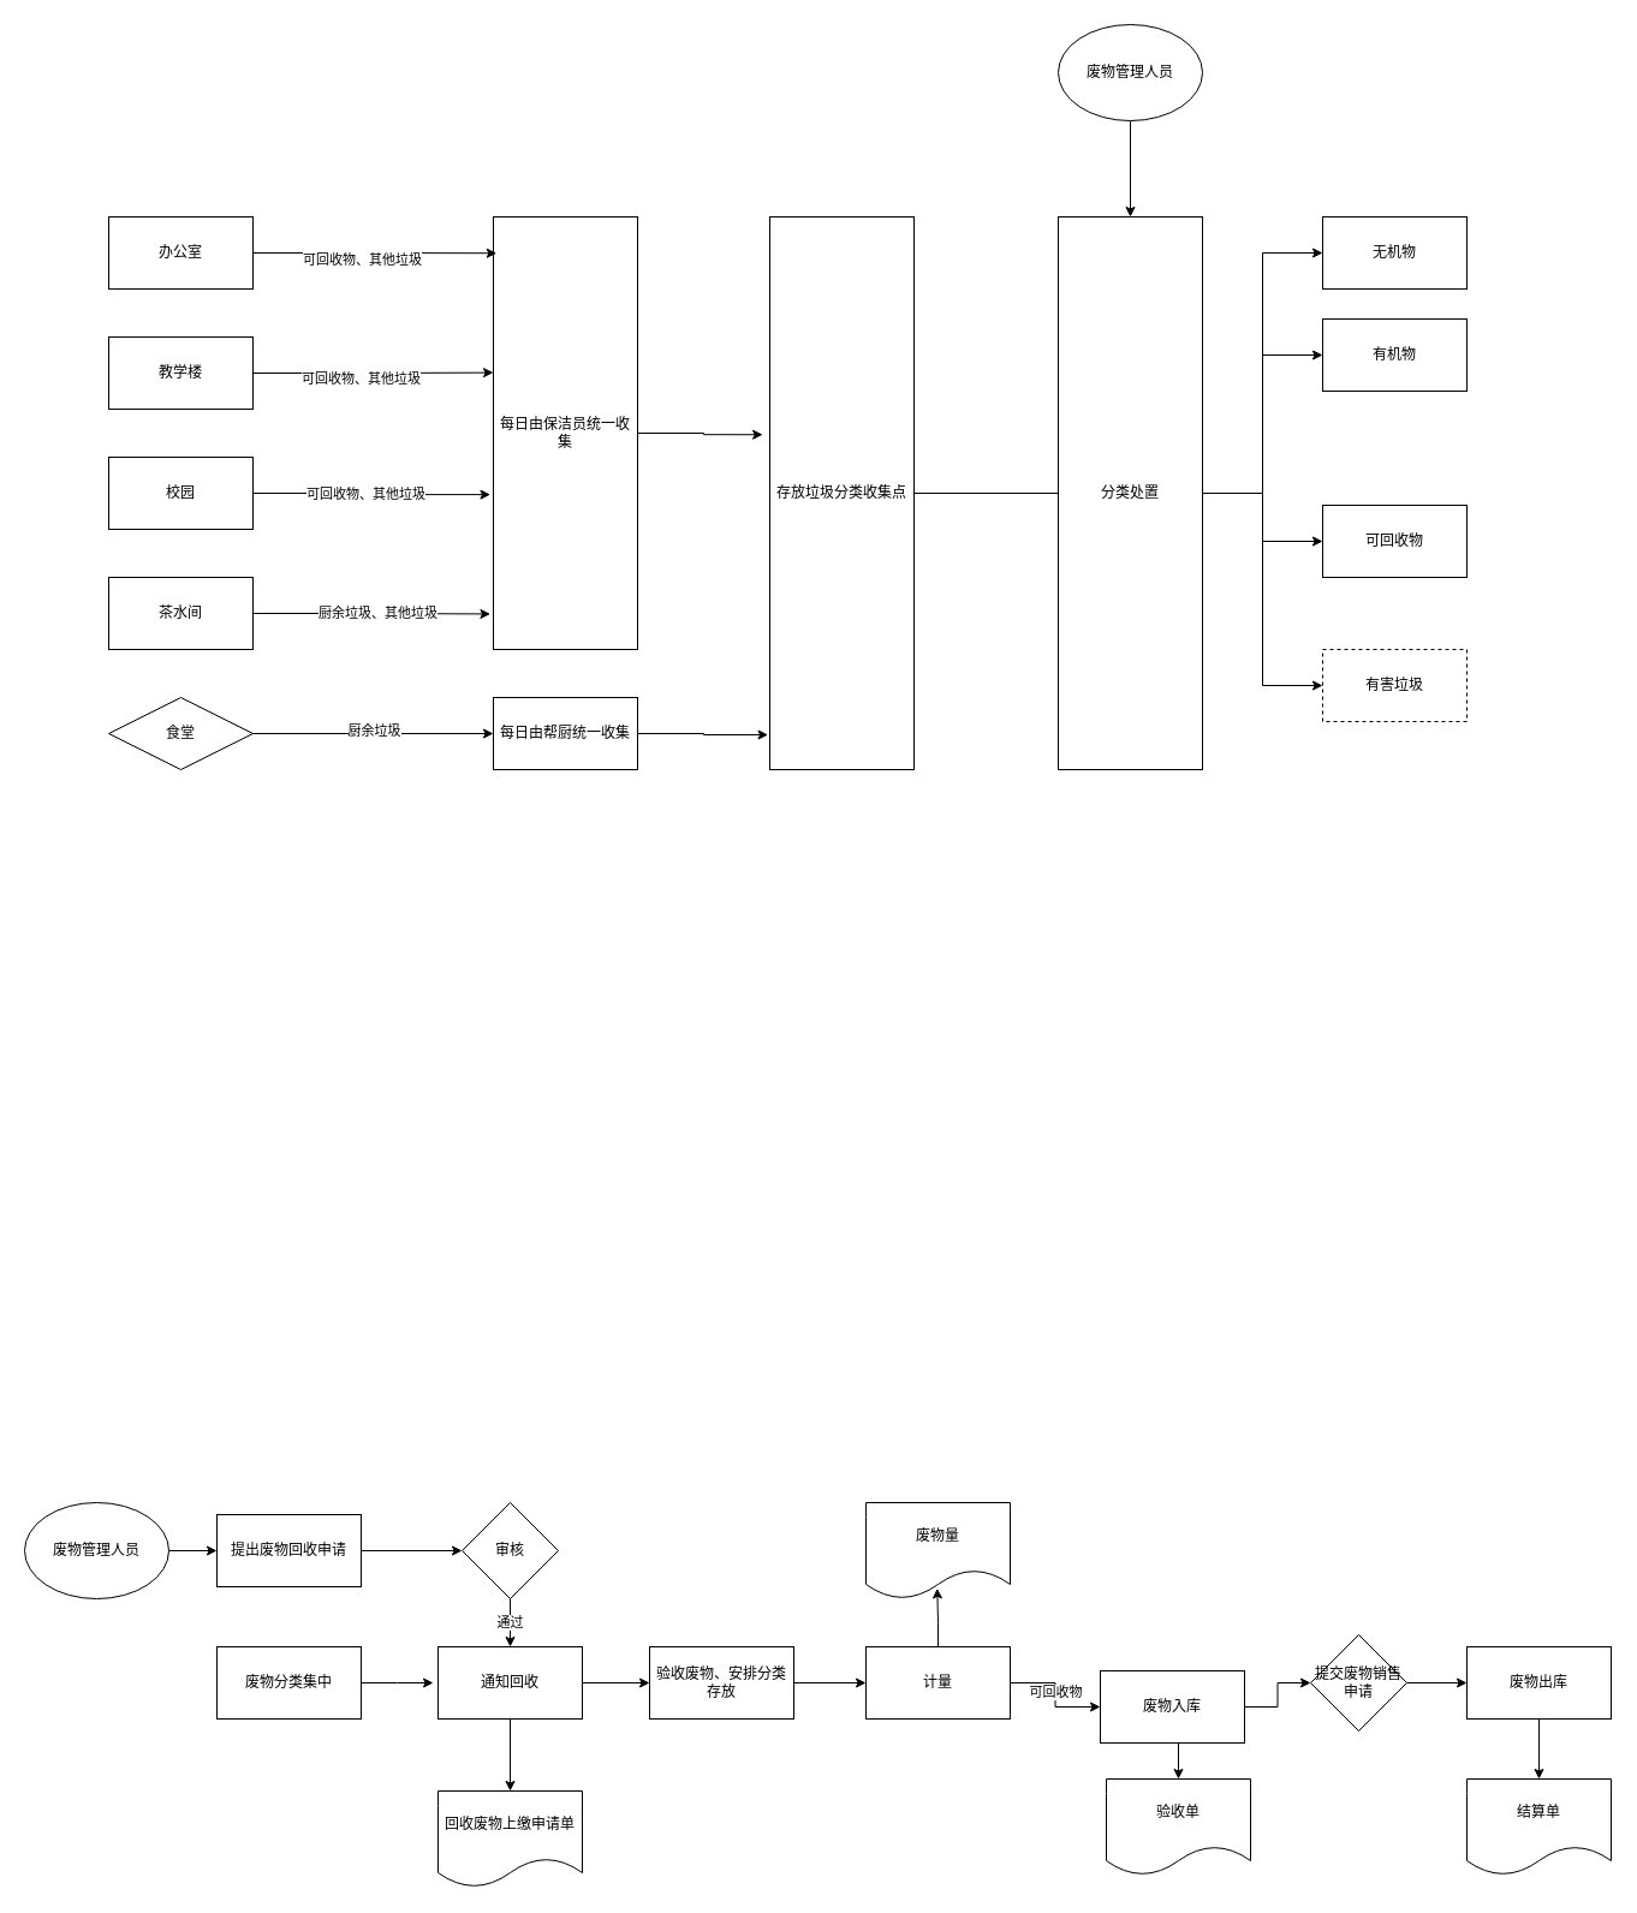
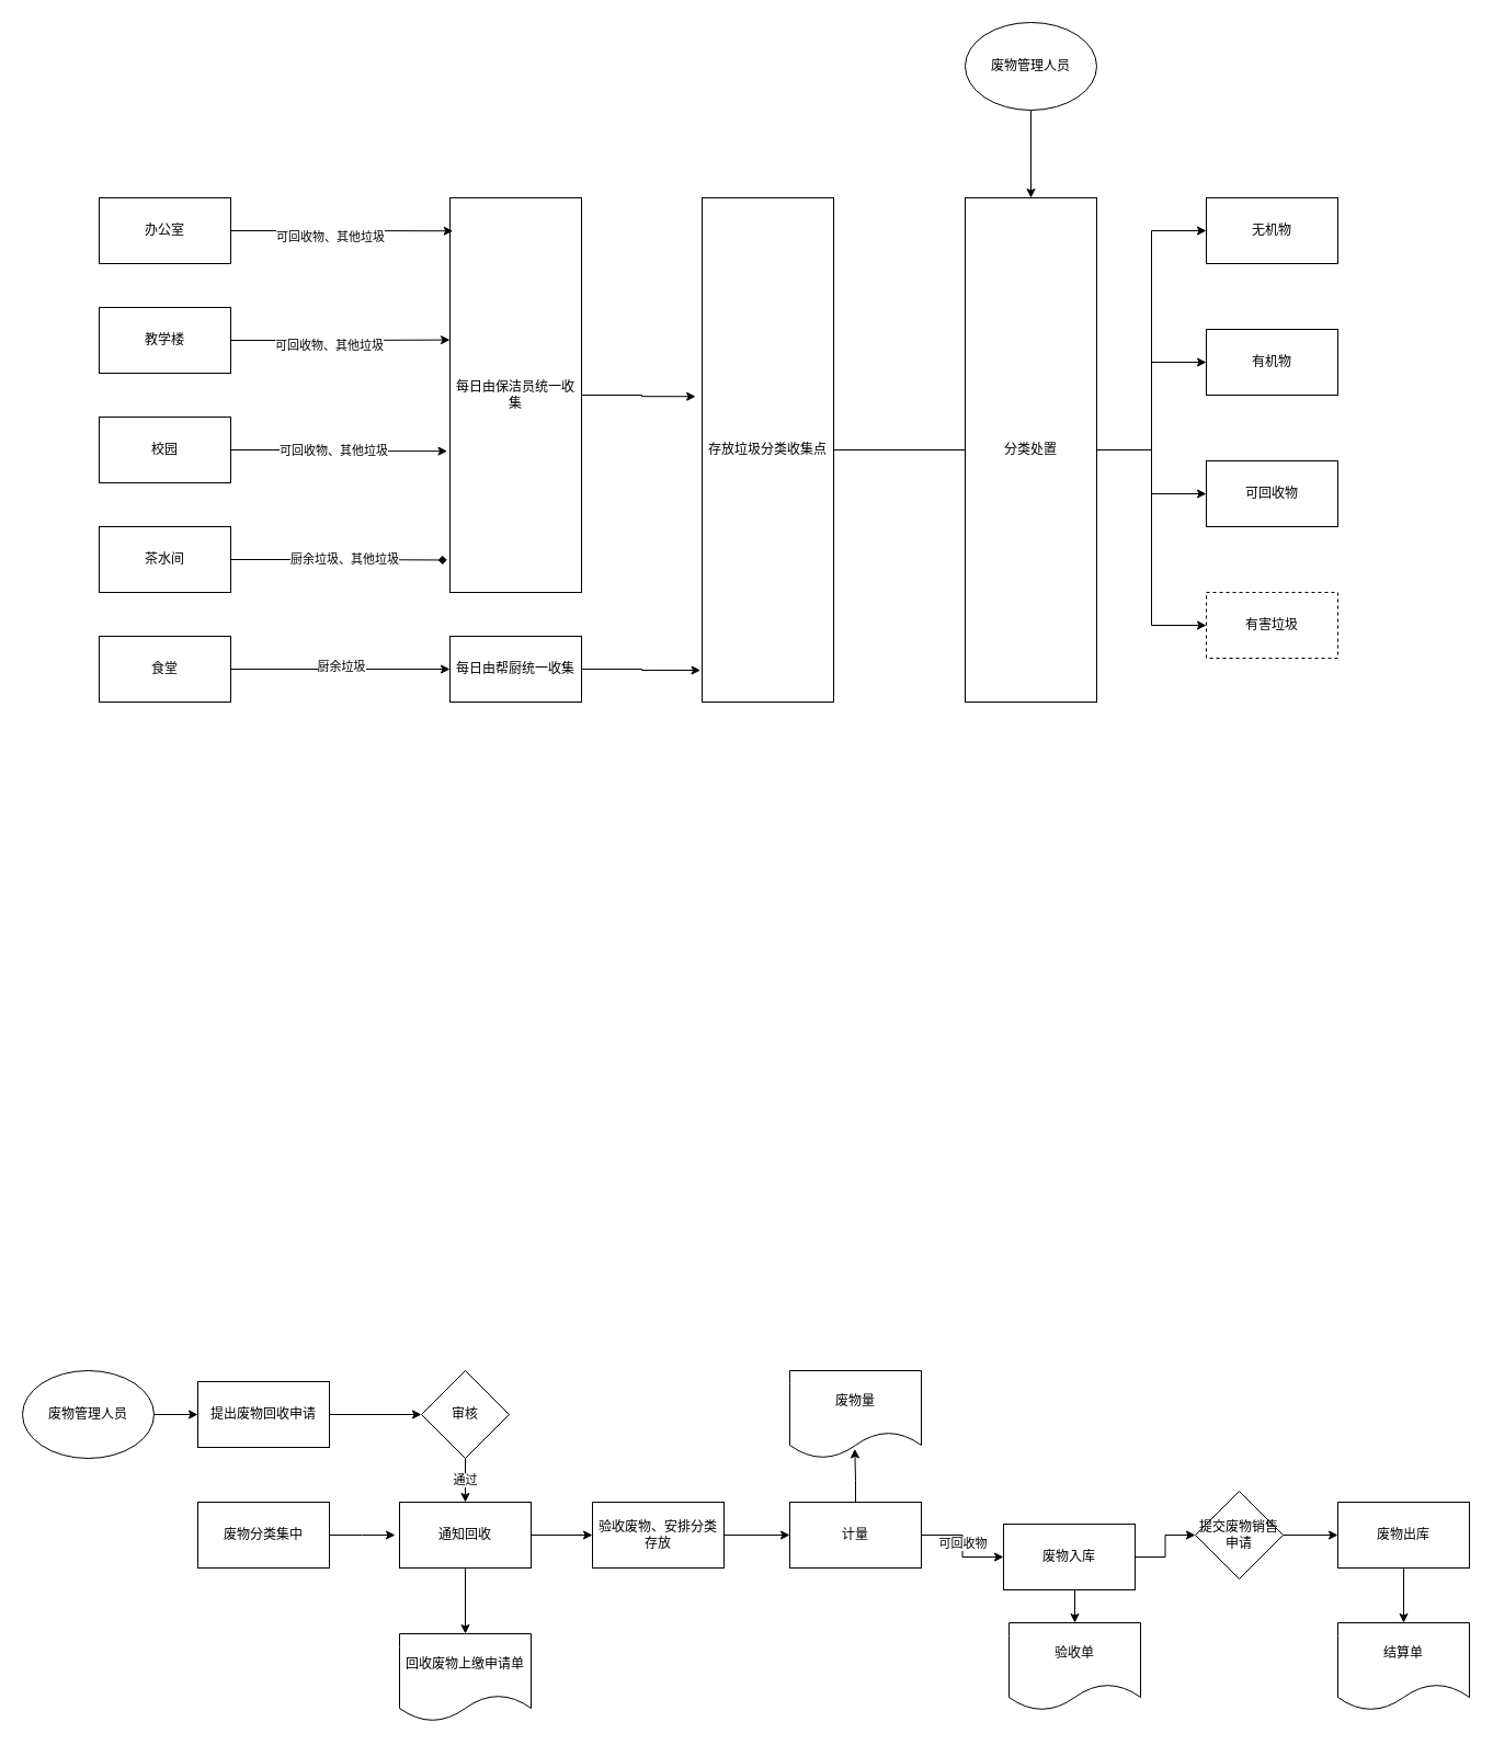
  <mxCell id="0" />
  <mxCell id="1" parent="0" />
  <mxCell id="2" value="办公室" style="rounded=0;whiteSpace=wrap;html=1;" vertex="1" parent="1"><mxGeometry x="90" y="180" width="120" height="60" as="geometry" /></mxCell>
  <mxCell id="3" value="教学楼" style="rounded=0;whiteSpace=wrap;html=1;" vertex="1" parent="1"><mxGeometry x="90" y="280" width="120" height="60" as="geometry" /></mxCell>
  <mxCell id="4" value="校园" style="rounded=0;whiteSpace=wrap;html=1;" vertex="1" parent="1"><mxGeometry x="90" y="380" width="120" height="60" as="geometry" /></mxCell>
  <mxCell id="5" value="茶水间" style="rounded=0;whiteSpace=wrap;html=1;" vertex="1" parent="1"><mxGeometry x="90" y="480" width="120" height="60" as="geometry" /></mxCell>
  <mxCell id="6" style="edgeStyle=orthogonalEdgeStyle;rounded=0;orthogonalLoop=1;jettySize=auto;html=1;exitX=1;exitY=0.5;exitDx=0;exitDy=0;entryX=0;entryY=0.5;entryDx=0;entryDy=0;" edge="1" parent="1" source="8" target="10"><mxGeometry relative="1" as="geometry" /></mxCell>
  <mxCell id="7" value="厨余垃圾" style="edgeLabel;html=1;align=center;verticalAlign=middle;resizable=0;points=[];" vertex="1" connectable="0" parent="6"><mxGeometry x="-0.003" y="3" relative="1" as="geometry"><mxPoint as="offset" /></mxGeometry></mxCell>
- <mxCell id="8" value="食堂" style="rhombus;whiteSpace=wrap;html=1;" vertex="1" parent="1"><mxGeometry x="90" y="580" width="120" height="60" as="geometry" /></mxCell>
+ <mxCell id="8" value="食堂" style="rounded=0;whiteSpace=wrap;html=1;" vertex="1" parent="1"><mxGeometry x="90" y="580" width="120" height="60" as="geometry" /></mxCell>
  <mxCell id="9" value="每日由保洁员统一收集" style="rounded=0;whiteSpace=wrap;html=1;" vertex="1" parent="1"><mxGeometry x="410" y="180" width="120" height="360" as="geometry" /></mxCell>
  <mxCell id="10" value="每日由帮厨统一收集" style="rounded=0;whiteSpace=wrap;html=1;" vertex="1" parent="1"><mxGeometry x="410" y="580" width="120" height="60" as="geometry" /></mxCell>
  <mxCell id="11" style="edgeStyle=orthogonalEdgeStyle;rounded=0;orthogonalLoop=1;jettySize=auto;html=1;exitX=1;exitY=0.5;exitDx=0;exitDy=0;entryX=0.023;entryY=0.084;entryDx=0;entryDy=0;entryPerimeter=0;" edge="1" parent="1" source="2" target="9"><mxGeometry relative="1" as="geometry" /></mxCell>
  <mxCell id="12" value="可回收物、其他垃圾" style="edgeLabel;html=1;align=center;verticalAlign=middle;resizable=0;points=[];" vertex="1" connectable="0" parent="11"><mxGeometry x="-0.096" y="-5" relative="1" as="geometry"><mxPoint x="-2" as="offset" /></mxGeometry></mxCell>
  <mxCell id="13" style="edgeStyle=orthogonalEdgeStyle;rounded=0;orthogonalLoop=1;jettySize=auto;html=1;exitX=1;exitY=0.5;exitDx=0;exitDy=0;entryX=0;entryY=0.5;entryDx=0;entryDy=0;endArrow=none;" edge="1" parent="1" source="14" target="19"><mxGeometry relative="1" as="geometry" /></mxCell>
  <mxCell id="14" value="存放垃圾分类收集点" style="rounded=0;whiteSpace=wrap;html=1;" vertex="1" parent="1"><mxGeometry x="640" y="180" width="120" height="460" as="geometry" /></mxCell>
  <mxCell id="15" style="edgeStyle=orthogonalEdgeStyle;rounded=0;orthogonalLoop=1;jettySize=auto;html=1;exitX=1;exitY=0.5;exitDx=0;exitDy=0;entryX=0;entryY=0.5;entryDx=0;entryDy=0;" edge="1" parent="1" source="19" target="25"><mxGeometry relative="1" as="geometry" /></mxCell>
  <mxCell id="16" style="edgeStyle=orthogonalEdgeStyle;rounded=0;orthogonalLoop=1;jettySize=auto;html=1;exitX=1;exitY=0.5;exitDx=0;exitDy=0;entryX=0;entryY=0.5;entryDx=0;entryDy=0;" edge="1" parent="1" source="19" target="24"><mxGeometry relative="1" as="geometry" /></mxCell>
  <mxCell id="17" style="edgeStyle=orthogonalEdgeStyle;rounded=0;orthogonalLoop=1;jettySize=auto;html=1;exitX=1;exitY=0.5;exitDx=0;exitDy=0;entryX=0;entryY=0.5;entryDx=0;entryDy=0;" edge="1" parent="1" source="19" target="23"><mxGeometry relative="1" as="geometry" /></mxCell>
  <mxCell id="18" style="edgeStyle=orthogonalEdgeStyle;rounded=0;orthogonalLoop=1;jettySize=auto;html=1;exitX=1;exitY=0.5;exitDx=0;exitDy=0;entryX=0;entryY=0.5;entryDx=0;entryDy=0;" edge="1" parent="1" source="19" target="22"><mxGeometry relative="1" as="geometry" /></mxCell>
  <mxCell id="19" value="分类处置" style="rounded=0;whiteSpace=wrap;html=1;" vertex="1" parent="1"><mxGeometry x="880" y="180" width="120" height="460" as="geometry" /></mxCell>
  <mxCell id="20" style="edgeStyle=orthogonalEdgeStyle;rounded=0;orthogonalLoop=1;jettySize=auto;html=1;exitX=0.5;exitY=1;exitDx=0;exitDy=0;entryX=0.5;entryY=0;entryDx=0;entryDy=0;" edge="1" parent="1" source="21" target="19"><mxGeometry relative="1" as="geometry" /></mxCell>
  <mxCell id="21" value="废物管理人员" style="ellipse;whiteSpace=wrap;html=1;" vertex="1" parent="1"><mxGeometry x="880" y="20" width="120" height="80" as="geometry" /></mxCell>
  <mxCell id="22" value="有害垃圾" style="rounded=0;whiteSpace=wrap;html=1;dashed=1;" vertex="1" parent="1"><mxGeometry x="1100" y="540" width="120" height="60" as="geometry" /></mxCell>
  <mxCell id="23" value="可回收物" style="rounded=0;whiteSpace=wrap;html=1;" vertex="1" parent="1"><mxGeometry x="1100" y="420" width="120" height="60" as="geometry" /></mxCell>
- <mxCell id="24" value="有机物" style="rounded=0;whiteSpace=wrap;html=1;" vertex="1" parent="1"><mxGeometry x="1100" y="265" width="120" height="60" as="geometry" /></mxCell>
+ <mxCell id="24" value="有机物" style="rounded=0;whiteSpace=wrap;html=1;" vertex="1" parent="1"><mxGeometry x="1100" y="300" width="120" height="60" as="geometry" /></mxCell>
  <mxCell id="25" value="无机物" style="rounded=0;whiteSpace=wrap;html=1;" vertex="1" parent="1"><mxGeometry x="1100" y="180" width="120" height="60" as="geometry" /></mxCell>
  <mxCell id="26" style="edgeStyle=orthogonalEdgeStyle;rounded=0;orthogonalLoop=1;jettySize=auto;html=1;exitX=1;exitY=0.5;exitDx=0;exitDy=0;entryX=0;entryY=0.36;entryDx=0;entryDy=0;entryPerimeter=0;" edge="1" parent="1" source="3" target="9"><mxGeometry relative="1" as="geometry" /></mxCell>
  <mxCell id="27" value="可回收物、其他垃圾" style="edgeLabel;html=1;align=center;verticalAlign=middle;resizable=0;points=[];" vertex="1" connectable="0" parent="26"><mxGeometry x="-0.112" y="-4" relative="1" as="geometry"><mxPoint as="offset" /></mxGeometry></mxCell>
  <mxCell id="28" style="edgeStyle=orthogonalEdgeStyle;rounded=0;orthogonalLoop=1;jettySize=auto;html=1;exitX=1;exitY=0.5;exitDx=0;exitDy=0;entryX=-0.021;entryY=0.642;entryDx=0;entryDy=0;entryPerimeter=0;" edge="1" parent="1" source="4" target="9"><mxGeometry relative="1" as="geometry" /></mxCell>
  <mxCell id="29" value="可回收物、其他垃圾" style="edgeLabel;html=1;align=center;verticalAlign=middle;resizable=0;points=[];" vertex="1" connectable="0" parent="28"><mxGeometry x="-0.063" relative="1" as="geometry"><mxPoint as="offset" /></mxGeometry></mxCell>
- <mxCell id="30" style="edgeStyle=orthogonalEdgeStyle;rounded=0;orthogonalLoop=1;jettySize=auto;html=1;exitX=1;exitY=0.5;exitDx=0;exitDy=0;entryX=-0.021;entryY=0.918;entryDx=0;entryDy=0;entryPerimeter=0;" edge="1" parent="1" source="5" target="9"><mxGeometry relative="1" as="geometry" /></mxCell>
+ <mxCell id="30" style="edgeStyle=orthogonalEdgeStyle;rounded=0;orthogonalLoop=1;jettySize=auto;html=1;exitX=1;exitY=0.5;exitDx=0;exitDy=0;entryX=-0.021;entryY=0.918;entryDx=0;entryDy=0;entryPerimeter=0;endArrow=diamond;" edge="1" parent="1" source="5" target="9"><mxGeometry relative="1" as="geometry" /></mxCell>
  <mxCell id="31" value="厨余垃圾、其他垃圾" style="edgeLabel;html=1;align=center;verticalAlign=middle;resizable=0;points=[];" vertex="1" connectable="0" parent="30"><mxGeometry x="0.052" y="1" relative="1" as="geometry"><mxPoint as="offset" /></mxGeometry></mxCell>
  <mxCell id="32" style="edgeStyle=orthogonalEdgeStyle;rounded=0;orthogonalLoop=1;jettySize=auto;html=1;exitX=1;exitY=0.5;exitDx=0;exitDy=0;entryX=-0.049;entryY=0.394;entryDx=0;entryDy=0;entryPerimeter=0;" edge="1" parent="1" source="9" target="14"><mxGeometry relative="1" as="geometry" /></mxCell>
  <mxCell id="33" style="edgeStyle=orthogonalEdgeStyle;rounded=0;orthogonalLoop=1;jettySize=auto;html=1;exitX=1;exitY=0.5;exitDx=0;exitDy=0;entryX=-0.012;entryY=0.937;entryDx=0;entryDy=0;entryPerimeter=0;" edge="1" parent="1" source="10" target="14"><mxGeometry relative="1" as="geometry" /></mxCell>
  <mxCell id="34" style="edgeStyle=orthogonalEdgeStyle;rounded=0;orthogonalLoop=1;jettySize=auto;html=1;exitX=1;exitY=0.5;exitDx=0;exitDy=0;entryX=0;entryY=0.5;entryDx=0;entryDy=0;" edge="1" parent="1" source="35" target="40"><mxGeometry relative="1" as="geometry" /></mxCell>
  <mxCell id="35" value="提出废物回收申请" style="rounded=0;whiteSpace=wrap;html=1;" vertex="1" parent="1"><mxGeometry x="180" y="1260" width="120" height="60" as="geometry" /></mxCell>
  <mxCell id="36" style="edgeStyle=orthogonalEdgeStyle;rounded=0;orthogonalLoop=1;jettySize=auto;html=1;exitX=1;exitY=0.5;exitDx=0;exitDy=0;entryX=0;entryY=0.5;entryDx=0;entryDy=0;" edge="1" parent="1" source="37" target="35"><mxGeometry relative="1" as="geometry" /></mxCell>
  <mxCell id="37" value="废物管理人员" style="ellipse;whiteSpace=wrap;html=1;" vertex="1" parent="1"><mxGeometry x="20" y="1250" width="120" height="80" as="geometry" /></mxCell>
  <mxCell id="38" style="edgeStyle=orthogonalEdgeStyle;rounded=0;orthogonalLoop=1;jettySize=auto;html=1;exitX=0.5;exitY=1;exitDx=0;exitDy=0;entryX=0.5;entryY=0;entryDx=0;entryDy=0;" edge="1" parent="1" source="40" target="43"><mxGeometry relative="1" as="geometry" /></mxCell>
  <mxCell id="39" value="通过" style="edgeLabel;html=1;align=center;verticalAlign=middle;resizable=0;points=[];" vertex="1" connectable="0" parent="38"><mxGeometry x="-0.067" y="-1" relative="1" as="geometry"><mxPoint as="offset" /></mxGeometry></mxCell>
  <mxCell id="40" value="审核" style="rhombus;whiteSpace=wrap;html=1;" vertex="1" parent="1"><mxGeometry x="384" y="1250" width="80" height="80" as="geometry" /></mxCell>
  <mxCell id="41" style="edgeStyle=orthogonalEdgeStyle;rounded=0;orthogonalLoop=1;jettySize=auto;html=1;exitX=0.5;exitY=1;exitDx=0;exitDy=0;" edge="1" parent="1" source="43" target="56"><mxGeometry relative="1" as="geometry" /></mxCell>
  <mxCell id="42" style="edgeStyle=orthogonalEdgeStyle;rounded=0;orthogonalLoop=1;jettySize=auto;html=1;exitX=1;exitY=0.5;exitDx=0;exitDy=0;entryX=0;entryY=0.5;entryDx=0;entryDy=0;" edge="1" parent="1" source="43" target="47"><mxGeometry relative="1" as="geometry" /></mxCell>
  <mxCell id="43" value="通知回收" style="rounded=0;whiteSpace=wrap;html=1;" vertex="1" parent="1"><mxGeometry x="364" y="1370" width="120" height="60" as="geometry" /></mxCell>
  <mxCell id="44" style="edgeStyle=orthogonalEdgeStyle;rounded=0;orthogonalLoop=1;jettySize=auto;html=1;exitX=1;exitY=0.5;exitDx=0;exitDy=0;" edge="1" parent="1" source="45"><mxGeometry relative="1" as="geometry"><mxPoint x="360" y="1400" as="targetPoint" /></mxGeometry></mxCell>
  <mxCell id="45" value="废物分类集中" style="rounded=0;whiteSpace=wrap;html=1;" vertex="1" parent="1"><mxGeometry x="180" y="1370" width="120" height="60" as="geometry" /></mxCell>
  <mxCell id="46" style="edgeStyle=orthogonalEdgeStyle;rounded=0;orthogonalLoop=1;jettySize=auto;html=1;exitX=1;exitY=0.5;exitDx=0;exitDy=0;entryX=0;entryY=0.5;entryDx=0;entryDy=0;" edge="1" parent="1" source="47" target="50"><mxGeometry relative="1" as="geometry" /></mxCell>
  <mxCell id="47" value="验收废物、安排分类存放" style="rounded=0;whiteSpace=wrap;html=1;" vertex="1" parent="1"><mxGeometry x="540" y="1370" width="120" height="60" as="geometry" /></mxCell>
  <mxCell id="48" style="edgeStyle=orthogonalEdgeStyle;rounded=0;orthogonalLoop=1;jettySize=auto;html=1;exitX=1;exitY=0.5;exitDx=0;exitDy=0;" edge="1" parent="1" source="50" target="55"><mxGeometry relative="1" as="geometry" /></mxCell>
  <mxCell id="49" value="可回收物" style="edgeLabel;html=1;align=center;verticalAlign=middle;resizable=0;points=[];" vertex="1" connectable="0" parent="48"><mxGeometry x="-0.058" relative="1" as="geometry"><mxPoint as="offset" /></mxGeometry></mxCell>
  <mxCell id="50" value="计量" style="rounded=0;whiteSpace=wrap;html=1;" vertex="1" parent="1"><mxGeometry x="720" y="1370" width="120" height="60" as="geometry" /></mxCell>
  <mxCell id="51" value="废物量" style="shape=document;whiteSpace=wrap;html=1;boundedLbl=1;" vertex="1" parent="1"><mxGeometry x="720" y="1250" width="120" height="80" as="geometry" /></mxCell>
  <mxCell id="52" value="验收单" style="shape=document;whiteSpace=wrap;html=1;boundedLbl=1;" vertex="1" parent="1"><mxGeometry x="920" y="1480" width="120" height="80" as="geometry" /></mxCell>
  <mxCell id="53" style="edgeStyle=orthogonalEdgeStyle;rounded=0;orthogonalLoop=1;jettySize=auto;html=1;exitX=0.5;exitY=1;exitDx=0;exitDy=0;entryX=0.5;entryY=0;entryDx=0;entryDy=0;" edge="1" parent="1" source="55" target="52"><mxGeometry relative="1" as="geometry" /></mxCell>
  <mxCell id="54" style="edgeStyle=orthogonalEdgeStyle;rounded=0;orthogonalLoop=1;jettySize=auto;html=1;exitX=1;exitY=0.5;exitDx=0;exitDy=0;entryX=0;entryY=0.5;entryDx=0;entryDy=0;" edge="1" parent="1" source="55" target="58"><mxGeometry relative="1" as="geometry" /></mxCell>
  <mxCell id="55" value="废物入库" style="rounded=0;whiteSpace=wrap;html=1;" vertex="1" parent="1"><mxGeometry x="915" y="1390" width="120" height="60" as="geometry" /></mxCell>
  <mxCell id="56" value="回收废物上缴申请单" style="shape=document;whiteSpace=wrap;html=1;boundedLbl=1;" vertex="1" parent="1"><mxGeometry x="364" y="1490" width="120" height="80" as="geometry" /></mxCell>
  <mxCell id="57" style="edgeStyle=orthogonalEdgeStyle;rounded=0;orthogonalLoop=1;jettySize=auto;html=1;exitX=1;exitY=0.5;exitDx=0;exitDy=0;entryX=0;entryY=0.5;entryDx=0;entryDy=0;" edge="1" parent="1" source="58" target="60"><mxGeometry relative="1" as="geometry" /></mxCell>
  <mxCell id="58" value="提交废物销售申请" style="rhombus;whiteSpace=wrap;html=1;" vertex="1" parent="1"><mxGeometry x="1090" y="1360" width="80" height="80" as="geometry" /></mxCell>
  <mxCell id="59" style="edgeStyle=orthogonalEdgeStyle;rounded=0;orthogonalLoop=1;jettySize=auto;html=1;exitX=0.5;exitY=1;exitDx=0;exitDy=0;entryX=0.5;entryY=0;entryDx=0;entryDy=0;" edge="1" parent="1" source="60" target="61"><mxGeometry relative="1" as="geometry" /></mxCell>
  <mxCell id="60" value="废物出库" style="rounded=0;whiteSpace=wrap;html=1;" vertex="1" parent="1"><mxGeometry x="1220" y="1370" width="120" height="60" as="geometry" /></mxCell>
  <mxCell id="61" value="结算单" style="shape=document;whiteSpace=wrap;html=1;boundedLbl=1;" vertex="1" parent="1"><mxGeometry x="1220" y="1480" width="120" height="80" as="geometry" /></mxCell>
  <mxCell id="62" style="edgeStyle=orthogonalEdgeStyle;rounded=0;orthogonalLoop=1;jettySize=auto;html=1;exitX=0.5;exitY=0;exitDx=0;exitDy=0;entryX=0.494;entryY=0.892;entryDx=0;entryDy=0;entryPerimeter=0;" edge="1" parent="1" source="50" target="51"><mxGeometry relative="1" as="geometry" /></mxCell>
